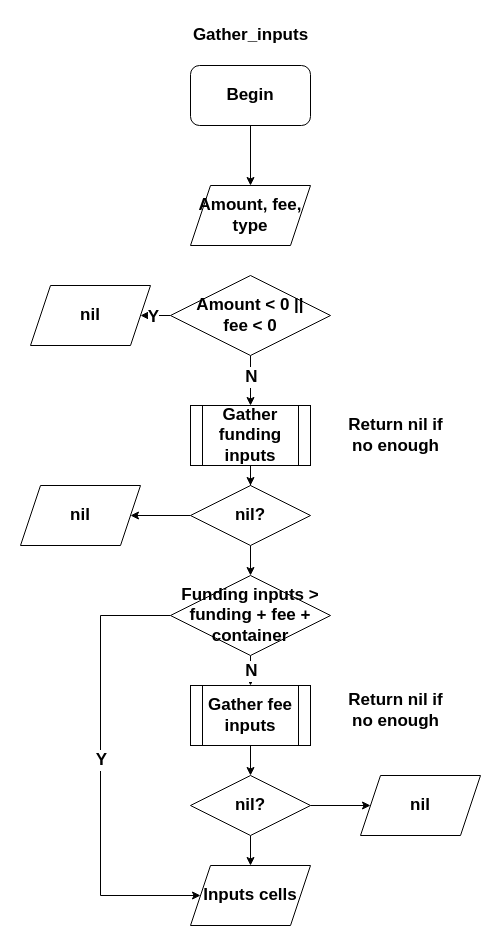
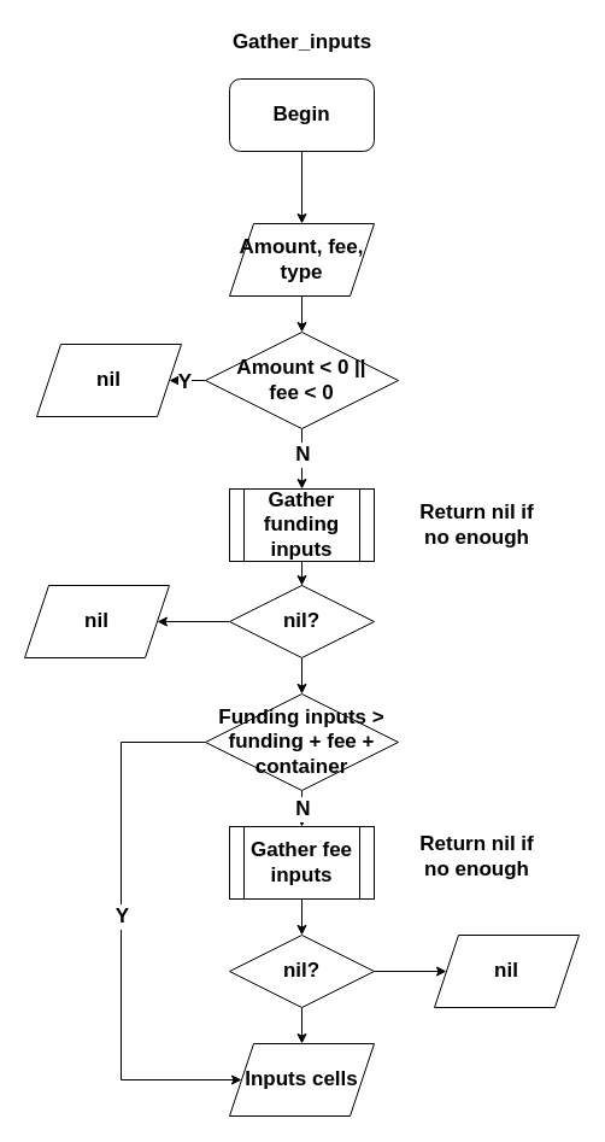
  <mxCell id="0" />
  <mxCell id="1" parent="0" />
  <mxCell id="2" style="edgeStyle=orthogonalEdgeStyle;rounded=0;orthogonalLoop=1;jettySize=auto;html=1;exitX=0.5;exitY=1;exitDx=0;exitDy=0;entryX=0.5;entryY=0;entryDx=0;entryDy=0;fontSize=17;fontStyle=1" edge="1" parent="1" source="3" target="5"><mxGeometry relative="1" as="geometry" /></mxCell>
  <mxCell id="3" value="Begin" style="rounded=1;whiteSpace=wrap;html=1;fontSize=17;fontStyle=1" vertex="1" parent="1"><mxGeometry x="190" y="65" width="120" height="60" as="geometry" /></mxCell>
+ <mxCell id="4" style="edgeStyle=orthogonalEdgeStyle;rounded=0;orthogonalLoop=1;jettySize=auto;html=1;exitX=0.5;exitY=1;exitDx=0;exitDy=0;entryX=0.5;entryY=0;entryDx=0;entryDy=0;fontSize=17;fontStyle=1" edge="1" parent="1" source="5" target="10"><mxGeometry relative="1" as="geometry" /></mxCell>
  <mxCell id="5" value="Amount, fee, type" style="shape=parallelogram;perimeter=parallelogramPerimeter;whiteSpace=wrap;html=1;fixedSize=1;fontSize=17;fontStyle=1" vertex="1" parent="1"><mxGeometry x="190" y="185" width="120" height="60" as="geometry" /></mxCell>
  <mxCell id="6" style="edgeStyle=orthogonalEdgeStyle;rounded=0;orthogonalLoop=1;jettySize=auto;html=1;exitX=0.5;exitY=1;exitDx=0;exitDy=0;fontSize=17;fontStyle=1" edge="1" parent="1" source="10" target="13"><mxGeometry relative="1" as="geometry" /></mxCell>
  <mxCell id="7" value="N" style="edgeLabel;html=1;align=center;verticalAlign=middle;resizable=0;points=[];fontSize=17;fontStyle=1" vertex="1" connectable="0" parent="6"><mxGeometry x="-0.176" relative="1" as="geometry"><mxPoint as="offset" /></mxGeometry></mxCell>
  <mxCell id="8" style="edgeStyle=orthogonalEdgeStyle;rounded=0;orthogonalLoop=1;jettySize=auto;html=1;exitX=0;exitY=0.5;exitDx=0;exitDy=0;entryX=1;entryY=0.5;entryDx=0;entryDy=0;fontSize=17;fontStyle=1" edge="1" parent="1" source="10" target="11"><mxGeometry relative="1" as="geometry" /></mxCell>
  <mxCell id="9" value="Y" style="edgeLabel;html=1;align=center;verticalAlign=middle;resizable=0;points=[];fontSize=17;fontStyle=1" vertex="1" connectable="0" parent="8"><mxGeometry x="0.218" y="1" relative="1" as="geometry"><mxPoint as="offset" /></mxGeometry></mxCell>
  <mxCell id="10" value="Amount &amp;lt; 0 ||&lt;br style=&quot;font-size: 17px;&quot;&gt;fee &amp;lt; 0" style="rhombus;whiteSpace=wrap;html=1;fontSize=17;fontStyle=1" vertex="1" parent="1"><mxGeometry x="170" y="275" width="160" height="80" as="geometry" /></mxCell>
  <mxCell id="11" value="nil" style="shape=parallelogram;perimeter=parallelogramPerimeter;whiteSpace=wrap;html=1;fixedSize=1;fontSize=17;fontStyle=1" vertex="1" parent="1"><mxGeometry x="30" y="285" width="120" height="60" as="geometry" /></mxCell>
  <mxCell id="12" style="edgeStyle=orthogonalEdgeStyle;rounded=0;orthogonalLoop=1;jettySize=auto;html=1;exitX=0.5;exitY=1;exitDx=0;exitDy=0;fontSize=17;" edge="1" parent="1" source="13" target="25"><mxGeometry relative="1" as="geometry" /></mxCell>
  <mxCell id="13" value="Gather funding inputs" style="shape=process;whiteSpace=wrap;html=1;backgroundOutline=1;fontSize=17;fontStyle=1" vertex="1" parent="1"><mxGeometry x="190" y="405" width="120" height="60" as="geometry" /></mxCell>
  <mxCell id="14" style="edgeStyle=orthogonalEdgeStyle;rounded=0;orthogonalLoop=1;jettySize=auto;html=1;exitX=0.5;exitY=1;exitDx=0;exitDy=0;fontSize=17;" edge="1" parent="1" source="15" target="29"><mxGeometry relative="1" as="geometry" /></mxCell>
  <mxCell id="15" value="Gather fee inputs" style="shape=process;whiteSpace=wrap;html=1;backgroundOutline=1;fontSize=17;fontStyle=1" vertex="1" parent="1"><mxGeometry x="190" y="685" width="120" height="60" as="geometry" /></mxCell>
  <mxCell id="16" value="Inputs cells" style="shape=parallelogram;perimeter=parallelogramPerimeter;whiteSpace=wrap;html=1;fixedSize=1;fontSize=17;fontStyle=1" vertex="1" parent="1"><mxGeometry x="190" y="865" width="120" height="60" as="geometry" /></mxCell>
  <mxCell id="17" style="edgeStyle=orthogonalEdgeStyle;rounded=0;orthogonalLoop=1;jettySize=auto;html=1;exitX=0.5;exitY=1;exitDx=0;exitDy=0;fontSize=17;fontStyle=1" edge="1" parent="1" source="21" target="15"><mxGeometry relative="1" as="geometry" /></mxCell>
  <mxCell id="18" value="N" style="edgeLabel;html=1;align=center;verticalAlign=middle;resizable=0;points=[];fontSize=17;fontStyle=1" vertex="1" connectable="0" parent="17"><mxGeometry x="-0.41" relative="1" as="geometry"><mxPoint as="offset" /></mxGeometry></mxCell>
  <mxCell id="19" style="edgeStyle=orthogonalEdgeStyle;rounded=0;orthogonalLoop=1;jettySize=auto;html=1;exitX=0;exitY=0.5;exitDx=0;exitDy=0;entryX=0;entryY=0.5;entryDx=0;entryDy=0;fontSize=17;fontStyle=1" edge="1" parent="1" source="21" target="16"><mxGeometry relative="1" as="geometry"><Array as="points"><mxPoint x="100" y="615" /><mxPoint x="100" y="895" /></Array></mxGeometry></mxCell>
  <mxCell id="20" value="Y" style="edgeLabel;html=1;align=center;verticalAlign=middle;resizable=0;points=[];fontSize=17;fontStyle=1" vertex="1" connectable="0" parent="19"><mxGeometry x="-0.05" relative="1" as="geometry"><mxPoint as="offset" /></mxGeometry></mxCell>
  <mxCell id="21" value="Funding inputs &amp;gt; funding + fee + container" style="rhombus;whiteSpace=wrap;html=1;fontSize=17;fontStyle=1" vertex="1" parent="1"><mxGeometry x="170" y="575" width="160" height="80" as="geometry" /></mxCell>
  <mxCell id="22" value="&lt;span style=&quot;font-size: 17px;&quot;&gt;&lt;font style=&quot;font-size: 17px;&quot;&gt;Gather_inputs&lt;/font&gt;&lt;/span&gt;" style="text;html=1;align=center;verticalAlign=middle;resizable=0;points=[];autosize=1;fontSize=17;fontStyle=1" vertex="1" parent="1"><mxGeometry x="185" y="20" width="130" height="30" as="geometry" /></mxCell>
  <mxCell id="23" style="edgeStyle=orthogonalEdgeStyle;rounded=0;orthogonalLoop=1;jettySize=auto;html=1;exitX=0;exitY=0.5;exitDx=0;exitDy=0;entryX=1;entryY=0.5;entryDx=0;entryDy=0;fontSize=17;" edge="1" parent="1" source="25" target="26"><mxGeometry relative="1" as="geometry" /></mxCell>
  <mxCell id="24" style="edgeStyle=orthogonalEdgeStyle;rounded=0;orthogonalLoop=1;jettySize=auto;html=1;exitX=0.5;exitY=1;exitDx=0;exitDy=0;entryX=0.5;entryY=0;entryDx=0;entryDy=0;fontSize=17;" edge="1" parent="1" source="25" target="21"><mxGeometry relative="1" as="geometry" /></mxCell>
  <mxCell id="25" value="nil?" style="rhombus;whiteSpace=wrap;html=1;fontSize=17;fontStyle=1" vertex="1" parent="1"><mxGeometry x="190" y="485" width="120" height="60" as="geometry" /></mxCell>
  <mxCell id="26" value="nil" style="shape=parallelogram;perimeter=parallelogramPerimeter;whiteSpace=wrap;html=1;fixedSize=1;fontSize=17;fontStyle=1" vertex="1" parent="1"><mxGeometry x="20" y="485" width="120" height="60" as="geometry" /></mxCell>
  <mxCell id="27" style="edgeStyle=orthogonalEdgeStyle;rounded=0;orthogonalLoop=1;jettySize=auto;html=1;exitX=1;exitY=0.5;exitDx=0;exitDy=0;entryX=0;entryY=0.5;entryDx=0;entryDy=0;fontSize=17;" edge="1" parent="1" source="29" target="30"><mxGeometry relative="1" as="geometry" /></mxCell>
  <mxCell id="28" style="edgeStyle=orthogonalEdgeStyle;rounded=0;orthogonalLoop=1;jettySize=auto;html=1;exitX=0.5;exitY=1;exitDx=0;exitDy=0;entryX=0.5;entryY=0;entryDx=0;entryDy=0;fontSize=17;" edge="1" parent="1" source="29" target="16"><mxGeometry relative="1" as="geometry" /></mxCell>
  <mxCell id="29" value="nil?" style="rhombus;whiteSpace=wrap;html=1;fontSize=17;fontStyle=1" vertex="1" parent="1"><mxGeometry x="190" y="775" width="120" height="60" as="geometry" /></mxCell>
  <mxCell id="30" value="nil" style="shape=parallelogram;perimeter=parallelogramPerimeter;whiteSpace=wrap;html=1;fixedSize=1;fontSize=17;fontStyle=1" vertex="1" parent="1"><mxGeometry x="360" y="775" width="120" height="60" as="geometry" /></mxCell>
  <mxCell id="31" value="&lt;b&gt;Return nil if &lt;br&gt;no enough&lt;/b&gt;" style="text;html=1;align=center;verticalAlign=middle;resizable=0;points=[];autosize=1;fontSize=17;" vertex="1" parent="1"><mxGeometry x="340" y="410" width="110" height="50" as="geometry" /></mxCell>
  <mxCell id="32" value="&lt;b&gt;Return nil if &lt;br&gt;no enough&lt;/b&gt;" style="text;html=1;align=center;verticalAlign=middle;resizable=0;points=[];autosize=1;fontSize=17;" vertex="1" parent="1"><mxGeometry x="340" y="685" width="110" height="50" as="geometry" /></mxCell>
